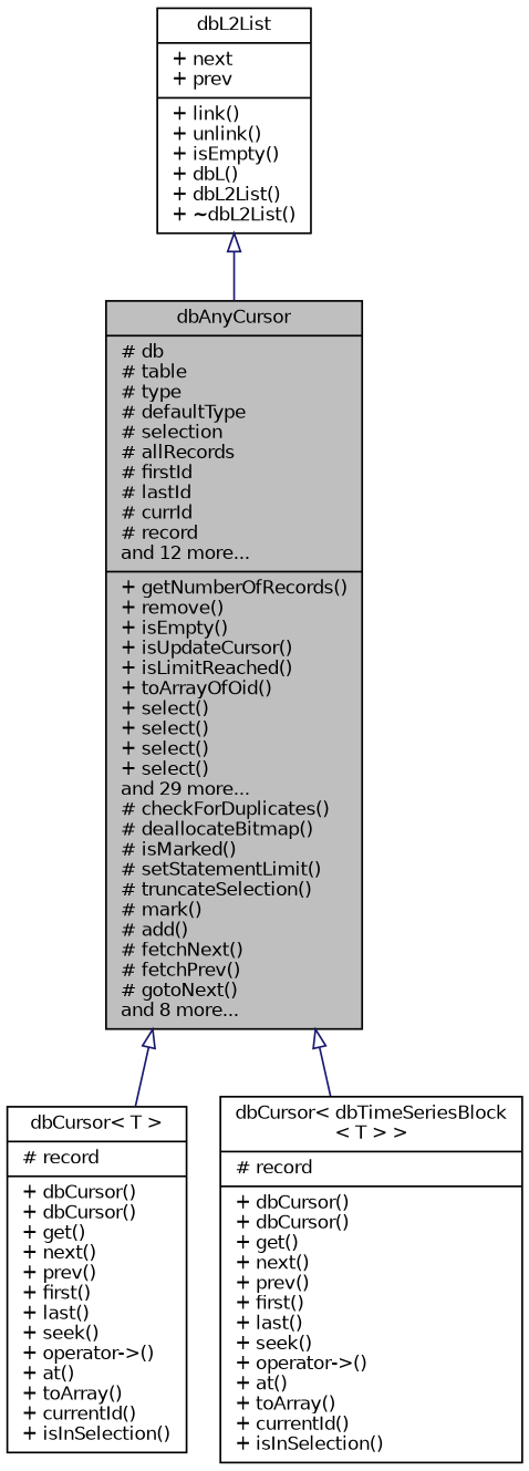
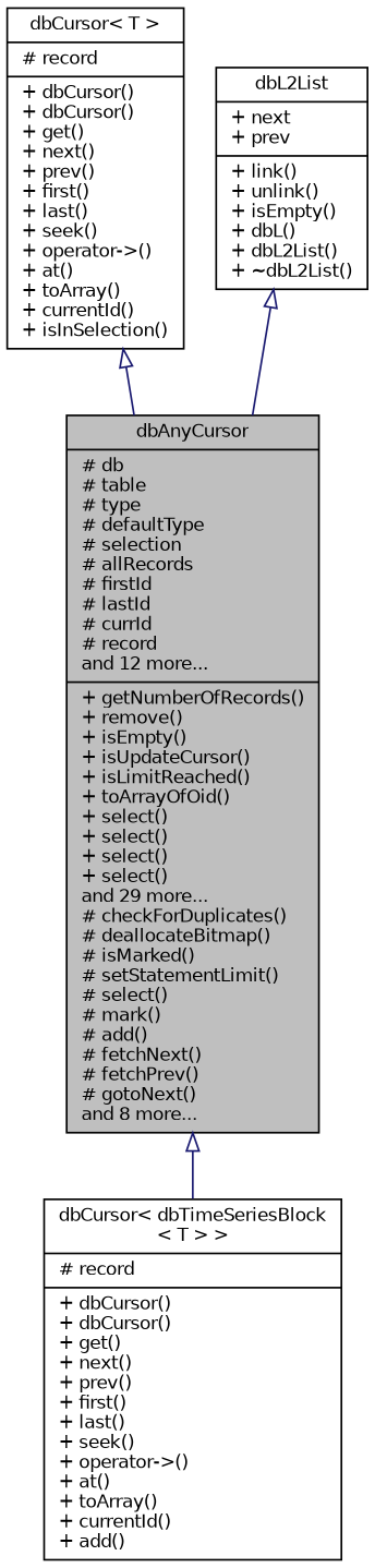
  digraph {
    node [color=black fillcolor=white fontname=Helvetica fontsize=10 shape=record style=filled]
    edge [arrowtail=onormal color=midnightblue dir=back fontname=Helvetica fontsize=10 labelfontname=Helvetica labelfontsize=10 style=solid]
-   n1 [fillcolor=grey75 fontcolor=black height=0.2 label="{dbAnyCursor\n|# db\l# table\l# type\l# defaultType\l# selection\l# allRecords\l# firstId\l# lastId\l# currId\l# record\land 12 more...\l|+ getNumberOfRecords()\l+ remove()\l+ isEmpty()\l+ isUpdateCursor()\l+ isLimitReached()\l+ toArrayOfOid()\l+ select()\l+ select()\l+ select()\l+ select()\land 29 more...\l# checkForDuplicates()\l# deallocateBitmap()\l# isMarked()\l# setStatementLimit()\l# truncateSelection()\l# mark()\l# add()\l# fetchNext()\l# fetchPrev()\l# gotoNext()\land 8 more...\l}" width=0.4]
+   n1 [fillcolor=grey75 fontcolor=black height=0.2 label="{dbAnyCursor\n|# db\l# table\l# type\l# defaultType\l# selection\l# allRecords\l# firstId\l# lastId\l# currId\l# record\land 12 more...\l|+ getNumberOfRecords()\l+ remove()\l+ isEmpty()\l+ isUpdateCursor()\l+ isLimitReached()\l+ toArrayOfOid()\l+ select()\l+ select()\l+ select()\l+ select()\land 29 more...\l# checkForDuplicates()\l# deallocateBitmap()\l# isMarked()\l# setStatementLimit()\l# select()\l# mark()\l# add()\l# fetchNext()\l# fetchPrev()\l# gotoNext()\land 8 more...\l}" width=0.4]
    n2 [height=0.2 label="{dbCursor\< T \>\n|# record\l|+ dbCursor()\l+ dbCursor()\l+ get()\l+ next()\l+ prev()\l+ first()\l+ last()\l+ seek()\l+ operator-\>()\l+ at()\l+ toArray()\l+ currentId()\l+ isInSelection()\l}" width=0.4]
-   n3 [height=0.2 label="{dbCursor\< dbTimeSeriesBlock\l\< T \> \>\n|# record\l|+ dbCursor()\l+ dbCursor()\l+ get()\l+ next()\l+ prev()\l+ first()\l+ last()\l+ seek()\l+ operator-\>()\l+ at()\l+ toArray()\l+ currentId()\l+ isInSelection()\l}" width=0.4]
+   n3 [height=0.2 label="{dbCursor\< dbTimeSeriesBlock\l\< T \> \>\n|# record\l|+ dbCursor()\l+ dbCursor()\l+ get()\l+ next()\l+ prev()\l+ first()\l+ last()\l+ seek()\l+ operator-\>()\l+ at()\l+ toArray()\l+ currentId()\l+ add()\l}" width=0.4]
    n4 [height=0.2 label="{dbL2List\n|+ next\l+ prev\l|+ link()\l+ unlink()\l+ isEmpty()\l+ dbL()\l+ dbL2List()\l+ ~dbL2List()\l}" width=0.4]
-   n1 -> n2
+   n2 -> n1
    n1 -> n3
    n4 -> n1
  }
